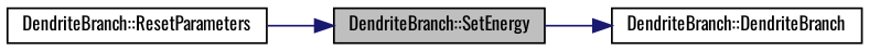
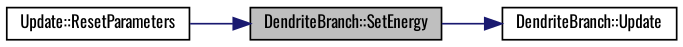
  digraph {
    fontname=Oswald
    rankdir=LR
    node [color=black fillcolor=white fontname=Oswald fontsize=10 shape=record style=filled]
    edge [color=midnightblue fontname=Oswald fontsize=10 labelfontname=Helvetica labelfontsize=10 style=solid]
    n1 [fillcolor=grey75 fontcolor=black height=0.2 label="DendriteBranch::SetEnergy" width=0.4]
-   n2 [height=0.2 label="DendriteBranch::DendriteBranch" width=0.4]
-   n3 [height=0.2 label="DendriteBranch::ResetParameters" width=0.4]
+   n2 [height=0.2 label="DendriteBranch::Update" width=0.4]
+   n3 [height=0.2 label="Update::ResetParameters" width=0.4]
    n1 -> n2
    n3 -> n1
  }
